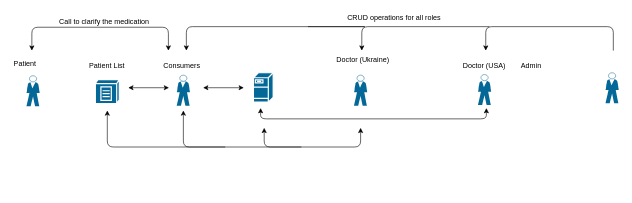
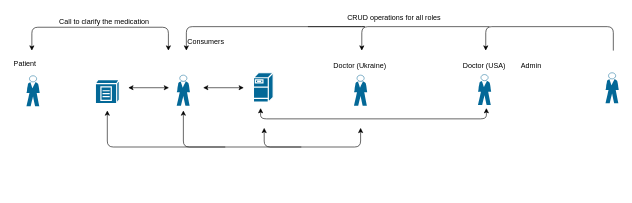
  <mxCell id="0" />
  <mxCell id="1" parent="0" />
  <mxCell id="2" value="" style="shape=mxgraph.cisco.people.standing_man;html=1;pointerEvents=1;dashed=0;fillColor=#036897;strokeColor=#ffffff;strokeWidth=2;verticalLabelPosition=bottom;verticalAlign=top;align=center;outlineConnect=0;" vertex="1" parent="1"><mxGeometry x="294" y="125" width="22" height="51" as="geometry" /></mxCell>
- <mxCell id="3" value="Consumers" style="text;html=1;resizable=0;points=[];autosize=1;align=left;verticalAlign=top;spacingTop=-4;" vertex="1" parent="1"><mxGeometry x="270" y="99" width="80" height="20" as="geometry" /></mxCell>
- <mxCell id="4" value="Doctor (Ukraine)" style="text;html=1;resizable=0;points=[];autosize=1;align=left;verticalAlign=top;spacingTop=-4;" vertex="1" parent="1"><mxGeometry x="559" y="89" width="100" height="20" as="geometry" /></mxCell>
+ <mxCell id="3" value="Consumers" style="text;html=1;resizable=0;points=[];autosize=1;align=left;verticalAlign=top;spacingTop=-4;" vertex="1" parent="1"><mxGeometry x="310" y="59" width="80" height="20" as="geometry" /></mxCell>
+ <mxCell id="4" value="Doctor (Ukraine)" style="text;html=1;resizable=0;points=[];autosize=1;align=left;verticalAlign=top;spacingTop=-4;" vertex="1" parent="1"><mxGeometry x="554" y="99" width="100" height="20" as="geometry" /></mxCell>
  <mxCell id="5" value="Doctor (USA)" style="text;html=1;resizable=0;points=[];autosize=1;align=left;verticalAlign=top;spacingTop=-4;" vertex="1" parent="1"><mxGeometry x="770" y="100" width="90" height="20" as="geometry" /></mxCell>
  <mxCell id="6" value="Admin" style="text;html=1;resizable=0;points=[];autosize=1;align=left;verticalAlign=top;spacingTop=-4;" vertex="1" parent="1"><mxGeometry x="867" y="100" width="50" height="20" as="geometry" /></mxCell>
  <mxCell id="7" value="" style="endArrow=classic;html=1;" edge="1" parent="1"><mxGeometry width="50" height="50" relative="1" as="geometry"><mxPoint x="1023" y="84" as="sourcePoint" /><mxPoint x="810" y="84" as="targetPoint" /><Array as="points"><mxPoint x="1023" y="44" /><mxPoint x="810" y="44" /></Array></mxGeometry></mxCell>
  <mxCell id="8" value="&lt;pre id=&quot;tw-target-text&quot; dir=&quot;ltr&quot;&gt;&lt;br&gt;&lt;/pre&gt;" style="text;html=1;resizable=0;points=[];autosize=1;align=left;verticalAlign=top;spacingTop=-4;" vertex="1" parent="1"><mxGeometry x="464" y="277" width="20" height="40" as="geometry" /></mxCell>
- <mxCell id="9" value="Patient List" style="text;html=1;resizable=0;points=[];autosize=1;align=left;verticalAlign=top;spacingTop=-4;" vertex="1" parent="1"><mxGeometry x="146" y="100" width="70" height="20" as="geometry" /></mxCell>
  <mxCell id="10" value="" style="shape=mxgraph.cisco.misc.repeater;html=1;pointerEvents=1;dashed=0;fillColor=#036897;strokeColor=#ffffff;strokeWidth=2;verticalLabelPosition=bottom;verticalAlign=top;align=center;outlineConnect=0;" vertex="1" parent="1"><mxGeometry x="158" y="132.5" width="40" height="40" as="geometry" /></mxCell>
  <mxCell id="11" value="" style="endArrow=classic;html=1;" edge="1" parent="1"><mxGeometry width="50" height="50" relative="1" as="geometry"><mxPoint x="816" as="sourcePoint" y="44" /><mxPoint x="603" y="84" as="targetPoint" /><Array as="points"><mxPoint x="816" y="44" /><mxPoint x="603" y="44" /></Array></mxGeometry></mxCell>
  <mxCell id="12" value="" style="endArrow=classic;html=1;" edge="1" parent="1"><mxGeometry width="50" height="50" relative="1" as="geometry"><mxPoint x="513" as="sourcePoint" y="44" /><mxPoint x="310" y="84" as="targetPoint" /><Array as="points"><mxPoint x="613" y="44" /><mxPoint x="310" y="44" /></Array></mxGeometry></mxCell>
  <mxCell id="13" value="" style="shape=mxgraph.cisco.servers.fileserver;html=1;pointerEvents=1;dashed=0;fillColor=#036897;strokeColor=#ffffff;strokeWidth=2;verticalLabelPosition=bottom;verticalAlign=top;align=center;outlineConnect=0;" vertex="1" parent="1"><mxGeometry x="422" y="121" width="33" height="49" as="geometry" /></mxCell>
  <mxCell id="14" value="" style="endArrow=classic;startArrow=classic;html=1;" edge="1" parent="1"><mxGeometry width="50" height="50" relative="1" as="geometry"><mxPoint x="338" y="146" as="sourcePoint" /><mxPoint x="406" y="146" as="targetPoint" /></mxGeometry></mxCell>
  <mxCell id="15" value="" style="endArrow=classic;startArrow=classic;html=1;" edge="1" parent="1"><mxGeometry width="50" height="50" relative="1" as="geometry"><mxPoint x="213" y="146" as="sourcePoint" /><mxPoint x="281" y="146" as="targetPoint" /></mxGeometry></mxCell>
  <mxCell id="16" value="" style="shape=mxgraph.cisco.people.standing_man;html=1;pointerEvents=1;dashed=0;fillColor=#036897;strokeColor=#ffffff;strokeWidth=2;verticalLabelPosition=bottom;verticalAlign=top;align=center;outlineConnect=0;" vertex="1" parent="1"><mxGeometry x="590" y="125" width="22" height="51" as="geometry" /></mxCell>
  <mxCell id="17" value="" style="shape=mxgraph.cisco.people.standing_man;html=1;pointerEvents=1;dashed=0;fillColor=#036897;strokeColor=#ffffff;strokeWidth=2;verticalLabelPosition=bottom;verticalAlign=top;align=center;outlineConnect=0;" vertex="1" parent="1"><mxGeometry x="797" y="124" width="22" height="51" as="geometry" /></mxCell>
  <mxCell id="18" value="" style="shape=mxgraph.cisco.people.standing_man;html=1;pointerEvents=1;dashed=0;fillColor=#036897;strokeColor=#ffffff;strokeWidth=2;verticalLabelPosition=bottom;verticalAlign=top;align=center;outlineConnect=0;" vertex="1" parent="1"><mxGeometry x="1010" y="121" width="22" height="51" as="geometry" /></mxCell>
  <mxCell id="19" value="" style="endArrow=classic;startArrow=classic;html=1;" edge="1" parent="1"><mxGeometry width="50" height="50" relative="1" as="geometry"><mxPoint x="440" y="213" as="sourcePoint" /><mxPoint x="601" y="213" as="targetPoint" /><Array as="points"><mxPoint x="440" y="245" /><mxPoint x="601" y="245" /></Array></mxGeometry></mxCell>
  <mxCell id="20" value="" style="endArrow=classic;html=1;" edge="1" parent="1"><mxGeometry width="50" height="50" relative="1" as="geometry"><mxPoint x="502" y="245" as="sourcePoint" /><mxPoint x="305" y="184" as="targetPoint" /><Array as="points"><mxPoint x="305" y="245" /></Array></mxGeometry></mxCell>
  <mxCell id="21" value="" style="endArrow=classic;html=1;" edge="1" parent="1"><mxGeometry width="50" height="50" relative="1" as="geometry"><mxPoint x="375" y="245" as="sourcePoint" /><mxPoint x="178" y="184" as="targetPoint" /><Array as="points"><mxPoint x="178" y="245" /></Array></mxGeometry></mxCell>
  <mxCell id="22" value="" style="endArrow=classic;startArrow=classic;html=1;" edge="1" parent="1"><mxGeometry width="50" height="50" relative="1" as="geometry"><mxPoint x="434" y="180" as="sourcePoint" /><mxPoint x="811" y="180" as="targetPoint" /><Array as="points"><mxPoint x="434" y="198" /><mxPoint x="811" y="198" /></Array></mxGeometry></mxCell>
  <mxCell id="23" value="" style="shape=mxgraph.cisco.people.standing_man;html=1;pointerEvents=1;dashed=0;fillColor=#036897;strokeColor=#ffffff;strokeWidth=2;verticalLabelPosition=bottom;verticalAlign=top;align=center;outlineConnect=0;" vertex="1" parent="1"><mxGeometry x="43" y="126" width="22" height="51" as="geometry" /></mxCell>
  <mxCell id="24" value="Patient" style="text;html=1;resizable=0;points=[];autosize=1;align=left;verticalAlign=top;spacingTop=-4;" vertex="1" parent="1"><mxGeometry x="20" y="96" width="50" height="20" as="geometry" /></mxCell>
  <mxCell id="25" value="" style="endArrow=classic;startArrow=classic;html=1;" edge="1" parent="1"><mxGeometry width="50" height="50" relative="1" as="geometry"><mxPoint x="52" y="84" as="sourcePoint" /><mxPoint y="84" as="targetPoint" x="280" /><Array as="points"><mxPoint x="52" y="45" /><mxPoint y="45" x="280" /></Array></mxGeometry></mxCell>
  <mxCell id="26" value="CRUD operations for all roles" style="text;html=1;resizable=0;points=[];autosize=1;align=left;verticalAlign=top;spacingTop=-4;" vertex="1" parent="1"><mxGeometry x="577" y="20" width="170" height="20" as="geometry" /></mxCell>
  <mxCell id="27" value="Call&amp;nbsp;&lt;span&gt;to clarify the medication&lt;/span&gt;" style="text;html=1;resizable=0;points=[];autosize=1;align=left;verticalAlign=top;spacingTop=-4;" vertex="1" parent="1"><mxGeometry x="96" y="26" width="170" height="20" as="geometry" /></mxCell>
